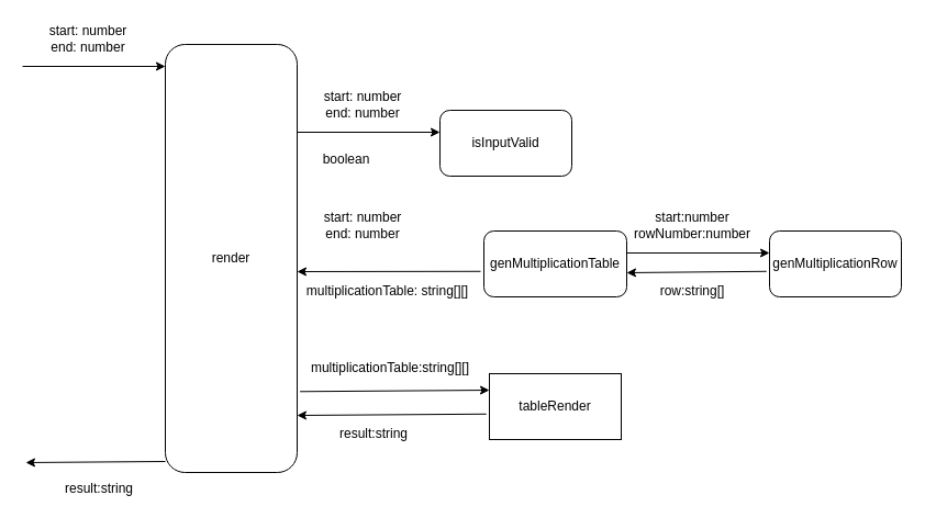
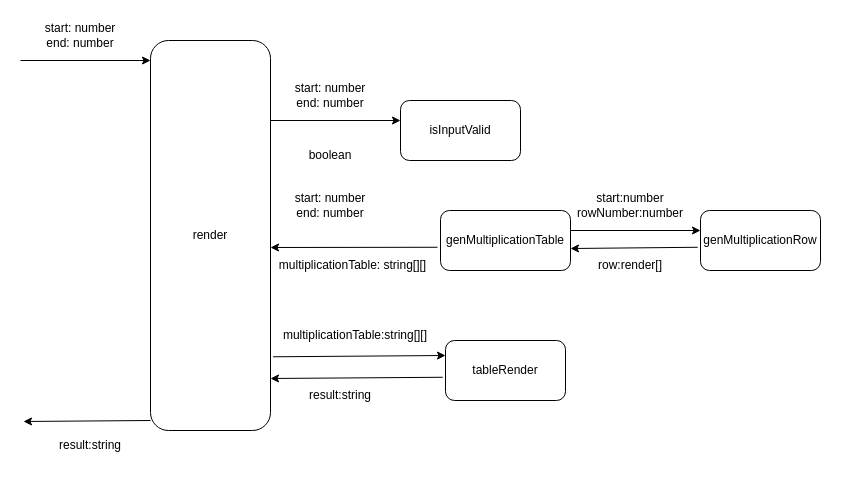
  <mxCell id="0" />
  <mxCell id="1" parent="0" />
  <mxCell id="2" value="" style="endArrow=classic;html=1;rounded=0;" edge="1" parent="1"><mxGeometry width="50" height="50" relative="1" as="geometry"><mxPoint x="20" y="60" as="sourcePoint" /><mxPoint x="150" y="60" as="targetPoint" /></mxGeometry></mxCell>
  <mxCell id="3" value="start: number &#10;end: number" style="text;strokeColor=none;align=center;fillColor=none;html=1;verticalAlign=middle;whiteSpace=wrap;rounded=0;" vertex="1" parent="1"><mxGeometry x="30" y="20" width="100" height="30" as="geometry" /></mxCell>
  <mxCell id="4" value="" style="endArrow=classic;html=1;rounded=0;" edge="1" parent="1"><mxGeometry width="50" height="50" relative="1" as="geometry"><mxPoint x="270" y="120" as="sourcePoint" /><mxPoint x="400" y="120" as="targetPoint" /></mxGeometry></mxCell>
  <mxCell id="5" value="start: number &#10;end: number" style="text;strokeColor=none;align=center;fillColor=none;html=1;verticalAlign=middle;whiteSpace=wrap;rounded=0;" vertex="1" parent="1"><mxGeometry x="280" y="80" width="100" height="30" as="geometry" /></mxCell>
  <mxCell id="6" value="render" style="rounded=1;whiteSpace=wrap;html=1;" vertex="1" parent="1"><mxGeometry x="150" y="40" width="120" height="390" as="geometry" /></mxCell>
  <mxCell id="7" value="isInputValid" style="rounded=1;whiteSpace=wrap;html=1;" vertex="1" parent="1"><mxGeometry x="400" y="100" width="120" height="60" as="geometry" /></mxCell>
- <mxCell id="8" value="boolean" style="text;strokeColor=none;align=center;fillColor=none;html=1;verticalAlign=middle;whiteSpace=wrap;rounded=0;" vertex="1" parent="1"><mxGeometry x="285" y="130" width="60" height="30" as="geometry" /></mxCell>
+ <mxCell id="8" value="boolean" style="text;strokeColor=none;align=center;fillColor=none;html=1;verticalAlign=middle;whiteSpace=wrap;rounded=0;" vertex="1" parent="1"><mxGeometry x="300" y="140" width="60" height="30" as="geometry" /></mxCell>
  <mxCell id="9" value="start: number &#10;end: number" style="text;strokeColor=none;align=center;fillColor=none;html=1;verticalAlign=middle;whiteSpace=wrap;rounded=0;" vertex="1" parent="1"><mxGeometry x="280" y="190" width="100" height="30" as="geometry" /></mxCell>
  <mxCell id="10" value="genMultiplicationTable" style="rounded=1;whiteSpace=wrap;html=1;" vertex="1" parent="1"><mxGeometry x="440" y="210" width="130" height="60" as="geometry" /></mxCell>
  <mxCell id="11" value="" style="endArrow=classic;html=1;rounded=0;exitX=-0.023;exitY=0.613;exitDx=0;exitDy=0;exitPerimeter=0;" edge="1" parent="1" source="10"><mxGeometry width="50" height="50" relative="1" as="geometry"><mxPoint x="380" y="240" as="sourcePoint" /><mxPoint x="270" y="247" as="targetPoint" /></mxGeometry></mxCell>
  <mxCell id="12" value="multiplicationTable: string[][]" style="text;strokeColor=none;align=center;fillColor=none;html=1;verticalAlign=middle;whiteSpace=wrap;rounded=0;" vertex="1" parent="1"><mxGeometry x="275" y="250" width="155" height="30" as="geometry" /></mxCell>
  <mxCell id="13" value="" style="endArrow=classic;html=1;rounded=0;" edge="1" parent="1"><mxGeometry width="50" height="50" relative="1" as="geometry"><mxPoint x="570" y="230" as="sourcePoint" /><mxPoint x="700" y="230" as="targetPoint" /></mxGeometry></mxCell>
  <mxCell id="14" value="start:number&lt;div&gt;rowNumber:number&lt;/div&gt;" style="text;strokeColor=none;align=center;fillColor=none;html=1;verticalAlign=middle;whiteSpace=wrap;rounded=0;" vertex="1" parent="1"><mxGeometry x="580" y="190" width="100" height="30" as="geometry" /></mxCell>
  <mxCell id="15" value="genMultiplicationRow" style="rounded=1;whiteSpace=wrap;html=1;" vertex="1" parent="1"><mxGeometry x="700" y="210" width="120" height="60" as="geometry" /></mxCell>
  <mxCell id="16" value="" style="endArrow=classic;html=1;rounded=0;exitX=-0.023;exitY=0.613;exitDx=0;exitDy=0;entryX=1;entryY=0.25;entryDx=0;entryDy=0;exitPerimeter=0;" edge="1" parent="1" source="15"><mxGeometry width="50" height="50" relative="1" as="geometry"><mxPoint x="680" y="240" as="sourcePoint" /><mxPoint x="570" y="248" as="targetPoint" /></mxGeometry></mxCell>
- <mxCell id="17" value="row:string[]" style="text;strokeColor=none;align=center;fillColor=none;html=1;verticalAlign=middle;whiteSpace=wrap;rounded=0;" vertex="1" parent="1"><mxGeometry x="600" y="250" width="60" height="30" as="geometry" /></mxCell>
+ <mxCell id="17" value="row:render[]" style="text;strokeColor=none;align=center;fillColor=none;html=1;verticalAlign=middle;whiteSpace=wrap;rounded=0;" vertex="1" parent="1"><mxGeometry x="600" y="250" width="60" height="30" as="geometry" /></mxCell>
  <mxCell id="18" value="" style="endArrow=classic;html=1;rounded=0;entryX=0;entryY=0.25;entryDx=0;entryDy=0;exitX=1.022;exitY=0.811;exitDx=0;exitDy=0;exitPerimeter=0;" edge="1" parent="1" source="6" target="20"><mxGeometry width="50" height="50" relative="1" as="geometry"><mxPoint x="270" y="360" as="sourcePoint" /><mxPoint x="400" y="360" as="targetPoint" /></mxGeometry></mxCell>
  <mxCell id="19" value="multiplicationTable:string[][]" style="text;strokeColor=none;align=center;fillColor=none;html=1;verticalAlign=middle;whiteSpace=wrap;rounded=0;" vertex="1" parent="1"><mxGeometry x="270" y="320" width="170" height="30" as="geometry" /></mxCell>
- <mxCell id="20" value="tableRender" style="whiteSpace=wrap;html=1;rounded=0;" vertex="1" parent="1"><mxGeometry x="445" y="340" width="120" height="60" as="geometry" /></mxCell>
+ <mxCell id="20" value="tableRender" style="rounded=1;whiteSpace=wrap;html=1;" vertex="1" parent="1"><mxGeometry x="445" y="340" width="120" height="60" as="geometry" /></mxCell>
  <mxCell id="21" value="" style="endArrow=classic;html=1;rounded=0;exitX=-0.023;exitY=0.613;exitDx=0;exitDy=0;entryX=1;entryY=0.25;entryDx=0;entryDy=0;exitPerimeter=0;" edge="1" parent="1" source="20"><mxGeometry width="50" height="50" relative="1" as="geometry"><mxPoint x="380" y="370" as="sourcePoint" /><mxPoint x="270" y="378" as="targetPoint" /></mxGeometry></mxCell>
  <mxCell id="22" value="result:string" style="text;strokeColor=none;align=center;fillColor=none;html=1;verticalAlign=middle;whiteSpace=wrap;rounded=0;" vertex="1" parent="1"><mxGeometry x="300" y="380" width="80" height="30" as="geometry" /></mxCell>
  <mxCell id="23" value="" style="endArrow=classic;html=1;rounded=0;exitX=-0.023;exitY=0.613;exitDx=0;exitDy=0;entryX=1;entryY=0.25;entryDx=0;entryDy=0;exitPerimeter=0;" edge="1" parent="1"><mxGeometry width="50" height="50" relative="1" as="geometry"><mxPoint x="150" y="420" as="sourcePoint" /><mxPoint x="23" y="421" as="targetPoint" /></mxGeometry></mxCell>
  <mxCell id="24" value="result:string" style="text;strokeColor=none;align=center;fillColor=none;html=1;verticalAlign=middle;whiteSpace=wrap;rounded=0;" vertex="1" parent="1"><mxGeometry x="50" y="430" width="80" height="30" as="geometry" /></mxCell>
